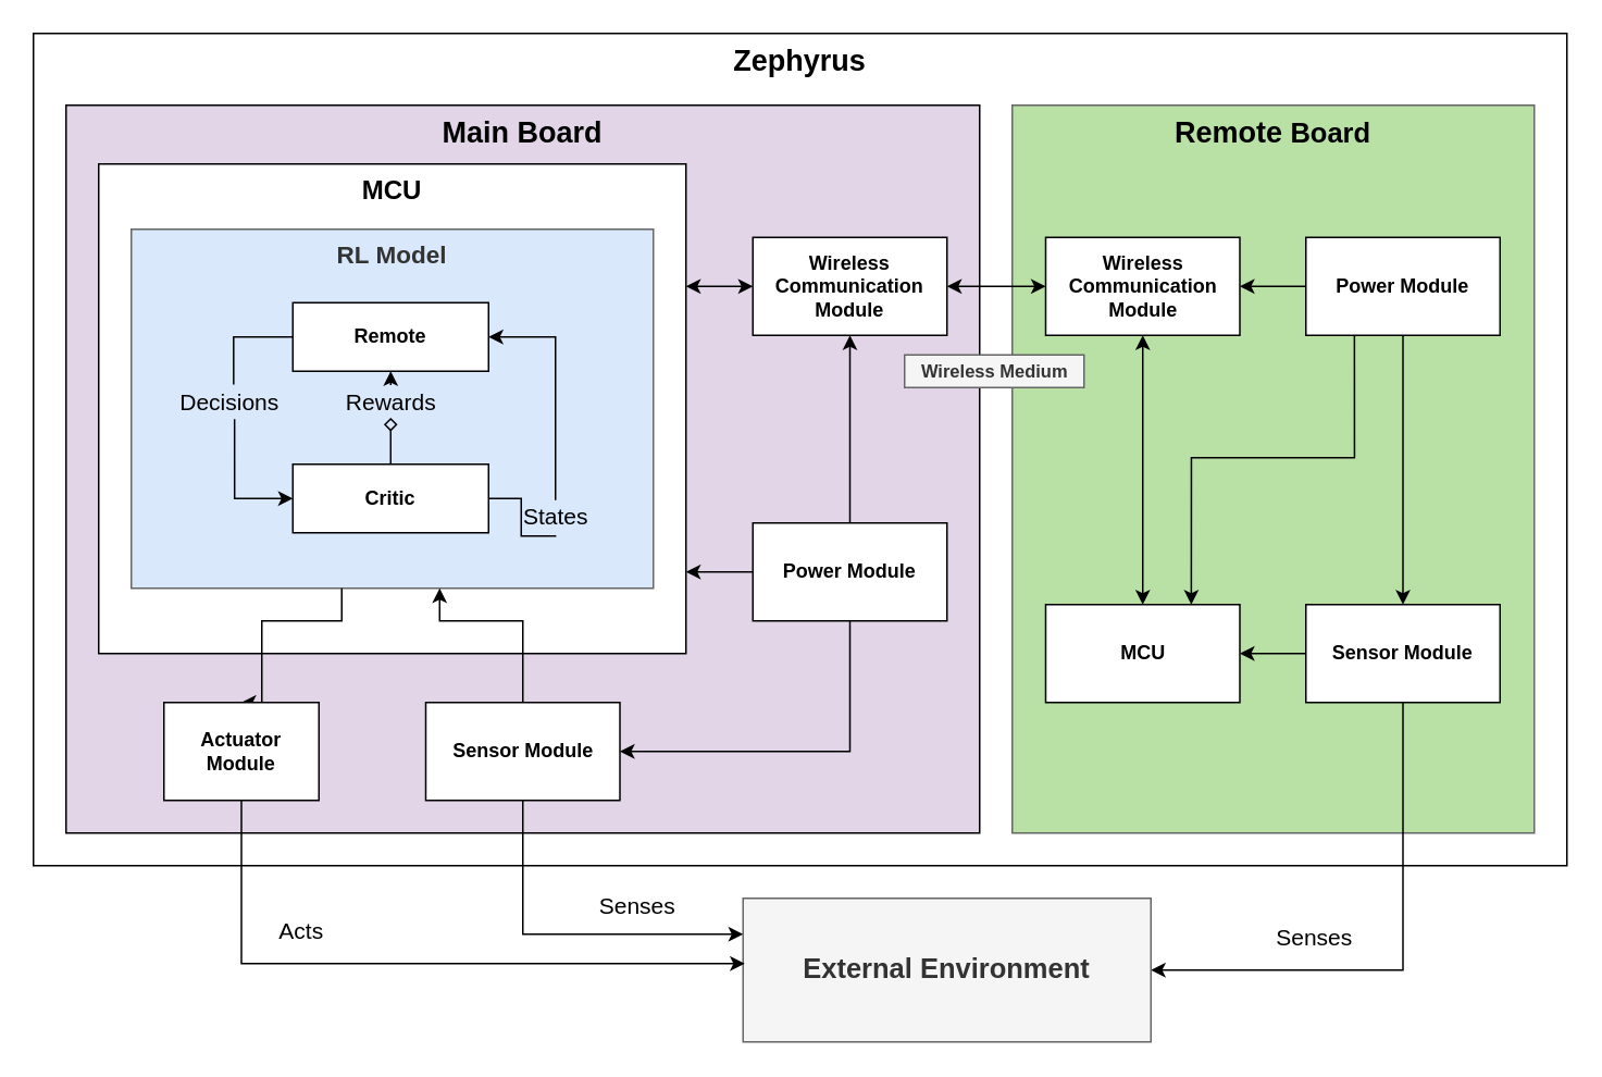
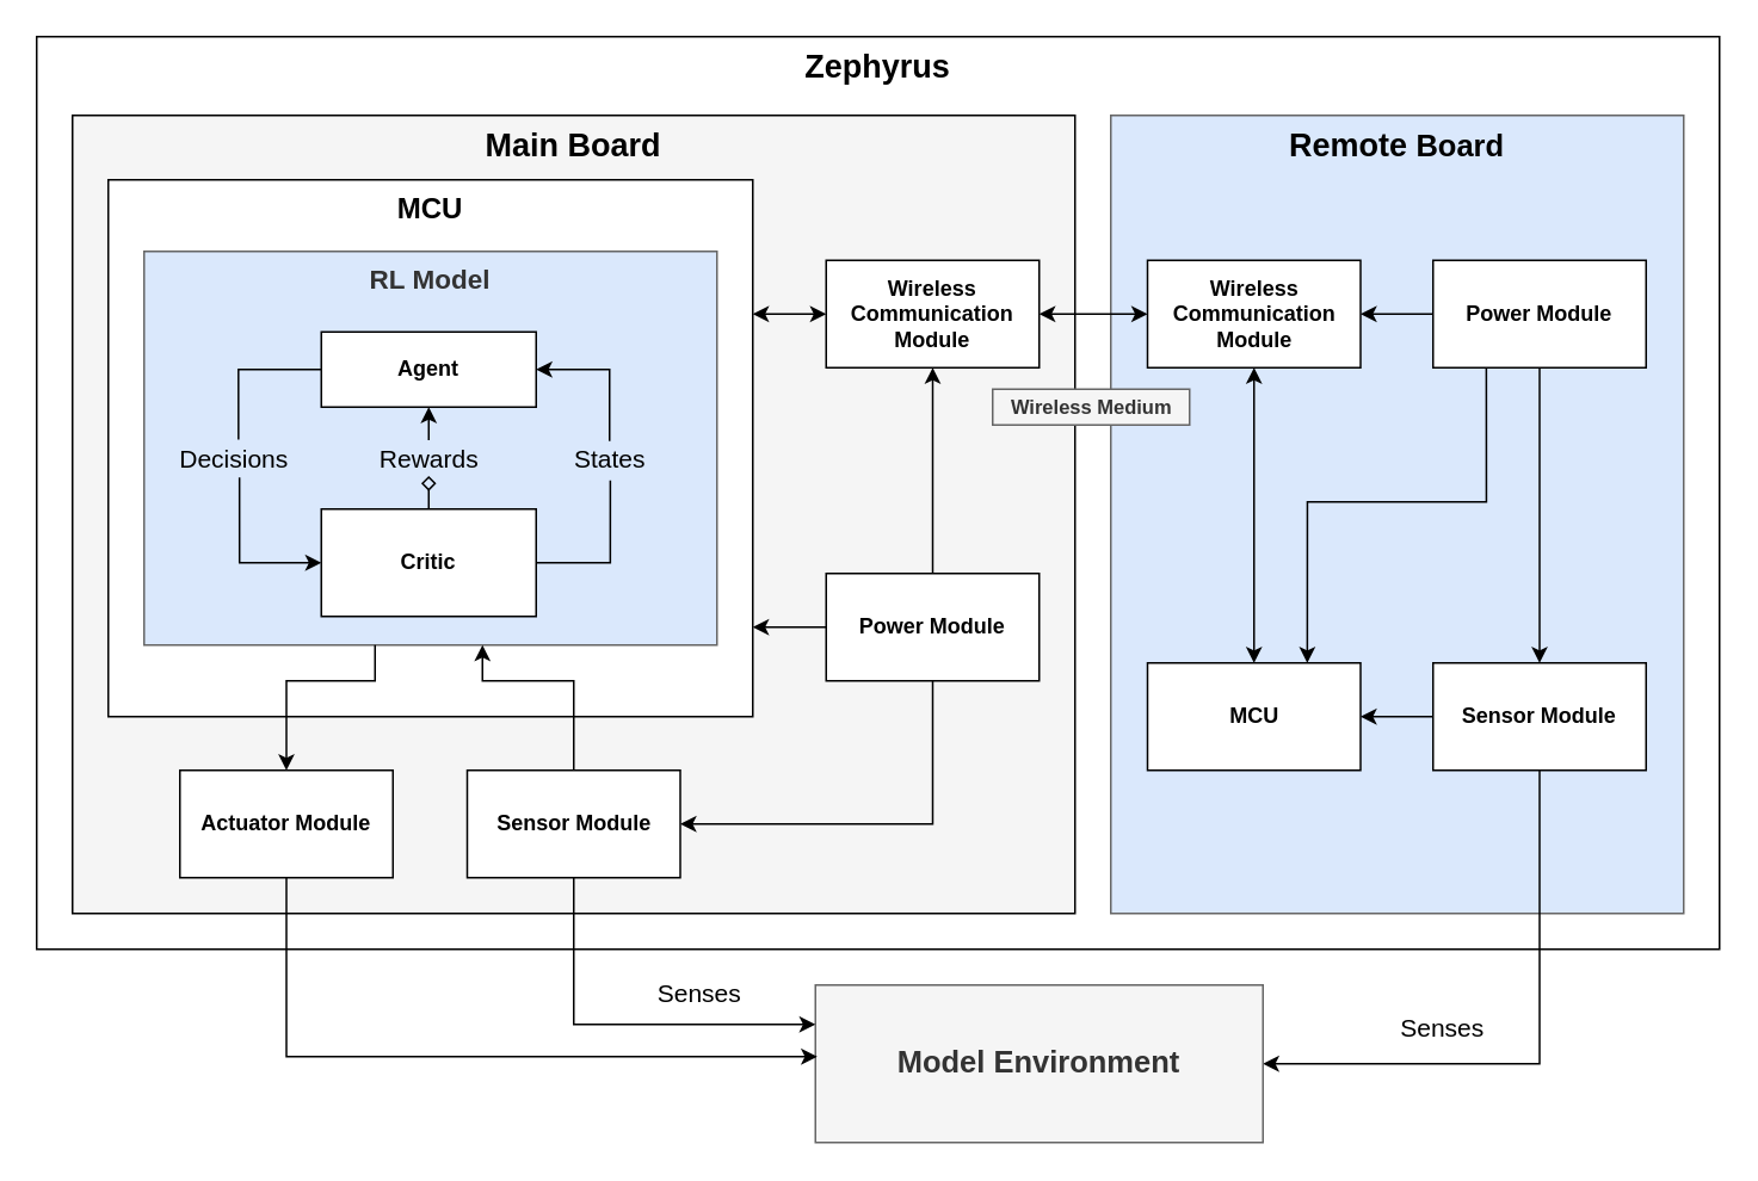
  <mxCell id="0" />
  <mxCell id="1" parent="0" />
  <mxCell id="2" value="&lt;b style=&quot;white-space: normal ; font-size: 18px&quot;&gt;Zephyrus&lt;/b&gt;" style="rounded=0;whiteSpace=wrap;html=1;verticalAlign=top;" vertex="1" parent="1"><mxGeometry x="20" y="20" width="940" height="510" as="geometry" /></mxCell>
- <mxCell id="3" value="&lt;b style=&quot;color: rgb(0 , 0 , 0) ; font-size: 18px ; white-space: normal&quot;&gt;Remote&amp;nbsp;&lt;/b&gt;&lt;b style=&quot;color: rgb(0 , 0 , 0) ; white-space: normal ; font-size: 17px&quot;&gt;Board&lt;/b&gt;" style="rounded=0;whiteSpace=wrap;html=1;fontColor=#333333;verticalAlign=top;fillColor=#B9E0A5;strokeColor=#666666;" vertex="1" parent="1"><mxGeometry x="620" y="64" width="320" height="446" as="geometry" /></mxCell>
- <mxCell id="4" value="&lt;font color=&quot;#000000&quot;&gt;&lt;span style=&quot;font-size: 18px&quot;&gt;&lt;b&gt;Main Board&lt;/b&gt;&lt;/span&gt;&lt;/font&gt;" style="rounded=0;whiteSpace=wrap;html=1;fillColor=#e1d5e7;strokeColor=#000000;verticalAlign=top;fontColor=#333333;" vertex="1" parent="1"><mxGeometry x="40" y="64" width="560" height="446" as="geometry" /></mxCell>
+ <mxCell id="3" value="&lt;b style=&quot;color: rgb(0 , 0 , 0) ; font-size: 18px ; white-space: normal&quot;&gt;Remote&amp;nbsp;&lt;/b&gt;&lt;b style=&quot;color: rgb(0 , 0 , 0) ; white-space: normal ; font-size: 17px&quot;&gt;Board&lt;/b&gt;" style="rounded=0;whiteSpace=wrap;html=1;fontColor=#333333;verticalAlign=top;fillColor=#dae8fc;strokeColor=#666666;" vertex="1" parent="1"><mxGeometry x="620" y="64" width="320" height="446" as="geometry" /></mxCell>
+ <mxCell id="4" value="&lt;font color=&quot;#000000&quot;&gt;&lt;span style=&quot;font-size: 18px&quot;&gt;&lt;b&gt;Main Board&lt;/b&gt;&lt;/span&gt;&lt;/font&gt;" style="rounded=0;whiteSpace=wrap;html=1;fillColor=#f5f5f5;strokeColor=#000000;verticalAlign=top;fontColor=#333333;" vertex="1" parent="1"><mxGeometry x="40" y="64" width="560" height="446" as="geometry" /></mxCell>
  <mxCell id="5" style="edgeStyle=orthogonalEdgeStyle;rounded=0;orthogonalLoop=1;jettySize=auto;html=1;entryX=0;entryY=0.5;entryDx=0;entryDy=0;startArrow=classic;startFill=1;endArrow=none;endFill=0;" edge="1" parent="1" source="6" target="39"><mxGeometry relative="1" as="geometry"><mxPoint x="420" y="172" as="sourcePoint" /><Array as="points"><mxPoint x="461" y="350" /></Array></mxGeometry></mxCell>
  <mxCell id="6" value="&lt;b&gt;&lt;font style=&quot;font-size: 16px&quot;&gt;MCU&lt;/font&gt;&lt;/b&gt;" style="rounded=0;whiteSpace=wrap;html=1;verticalAlign=top;" vertex="1" parent="1"><mxGeometry x="60" y="100" width="360" height="300" as="geometry" /></mxCell>
  <mxCell id="7" value="&lt;b&gt;&lt;font style=&quot;font-size: 15px&quot;&gt;RL Model&lt;/font&gt;&lt;/b&gt;" style="rounded=0;whiteSpace=wrap;html=1;verticalAlign=top;fillColor=#dae8fc;strokeColor=#666666;fontColor=#333333;" vertex="1" parent="1"><mxGeometry x="80" y="140" width="320" height="220" as="geometry" /></mxCell>
  <mxCell id="8" value="&lt;font style=&quot;font-size: 11px&quot;&gt;&lt;b&gt;Wireless Medium&lt;/b&gt;&lt;/font&gt;" style="text;html=1;align=center;verticalAlign=middle;resizable=0;points=[];;autosize=1;fillColor=#f5f5f5;strokeColor=#666666;fontColor=#333333;" vertex="1" parent="1"><mxGeometry x="554" y="217" width="110" height="20" as="geometry" /></mxCell>
  <mxCell id="9" style="edgeStyle=orthogonalEdgeStyle;rounded=0;orthogonalLoop=1;jettySize=auto;html=1;exitX=1;exitY=0.5;exitDx=0;exitDy=0;entryX=0.5;entryY=1;entryDx=0;entryDy=0;startArrow=classic;startFill=1;endArrow=none;endFill=0;" edge="1" parent="1" source="10" target="41"><mxGeometry relative="1" as="geometry" /></mxCell>
- <mxCell id="10" value="&lt;span style=&quot;font-size: 17px&quot;&gt;&lt;b&gt;External Environment&lt;/b&gt;&lt;/span&gt;" style="rounded=0;whiteSpace=wrap;html=1;fillColor=#f5f5f5;strokeColor=#666666;fontColor=#333333;" vertex="1" parent="1"><mxGeometry x="455" y="550" width="250" height="88" as="geometry" /></mxCell>
+ <mxCell id="10" value="&lt;span style=&quot;font-size: 17px&quot;&gt;&lt;b&gt;Model Environment&lt;/b&gt;&lt;/span&gt;" style="rounded=0;whiteSpace=wrap;html=1;fillColor=#f5f5f5;strokeColor=#666666;fontColor=#333333;" vertex="1" parent="1"><mxGeometry x="455" y="550" width="250" height="88" as="geometry" /></mxCell>
  <mxCell id="11" value="&lt;font style=&quot;font-size: 14px&quot;&gt;Senses&lt;/font&gt;" style="text;html=1;align=center;verticalAlign=middle;resizable=0;points=[];;autosize=1;" vertex="1" parent="1"><mxGeometry x="774.5" y="564" width="60" height="20" as="geometry" /></mxCell>
  <mxCell id="12" style="edgeStyle=orthogonalEdgeStyle;rounded=0;orthogonalLoop=1;jettySize=auto;html=1;exitX=0.5;exitY=0;exitDx=0;exitDy=0;entryX=0.5;entryY=1;entryDx=0;entryDy=0;startArrow=none;startFill=0;" edge="1" parent="1" source="20" target="16"><mxGeometry relative="1" as="geometry" /></mxCell>
  <mxCell id="13" style="edgeStyle=orthogonalEdgeStyle;rounded=0;orthogonalLoop=1;jettySize=auto;html=1;exitX=1;exitY=0.5;exitDx=0;exitDy=0;entryX=0.507;entryY=1.1;entryDx=0;entryDy=0;entryPerimeter=0;endArrow=none;endFill=0;" edge="1" parent="1" source="14" target="19"><mxGeometry relative="1" as="geometry" /></mxCell>
- <mxCell id="14" value="&lt;b&gt;Critic&lt;/b&gt;" style="rounded=0;whiteSpace=wrap;html=1;" vertex="1" parent="1"><mxGeometry x="179" y="284" width="120" height="42" as="geometry" /></mxCell>
+ <mxCell id="14" value="&lt;b&gt;Critic&lt;/b&gt;" style="rounded=0;whiteSpace=wrap;html=1;" vertex="1" parent="1"><mxGeometry x="179" y="284" width="120" height="60" as="geometry" /></mxCell>
  <mxCell id="15" style="edgeStyle=orthogonalEdgeStyle;rounded=0;orthogonalLoop=1;jettySize=auto;html=1;exitX=0.541;exitY=1.014;exitDx=0;exitDy=0;entryX=0;entryY=0.5;entryDx=0;entryDy=0;startArrow=none;startFill=0;exitPerimeter=0;" edge="1" parent="1" source="22" target="14"><mxGeometry relative="1" as="geometry" /></mxCell>
- <mxCell id="16" value="&lt;b&gt;Remote&lt;/b&gt;" style="rounded=0;whiteSpace=wrap;html=1;" vertex="1" parent="1"><mxGeometry x="179" y="185" width="120" height="42" as="geometry" /></mxCell>
- <mxCell id="17" value="&lt;font style=&quot;font-size: 14px&quot;&gt;Acts&lt;br&gt;&lt;/font&gt;" style="text;html=1;align=center;verticalAlign=middle;resizable=0;points=[];;autosize=1;" vertex="1" parent="1"><mxGeometry x="164" y="560" width="40" height="20" as="geometry" /></mxCell>
+ <mxCell id="16" value="&lt;b&gt;Agent&lt;/b&gt;" style="rounded=0;whiteSpace=wrap;html=1;" vertex="1" parent="1"><mxGeometry x="179" y="185" width="120" height="42" as="geometry" /></mxCell>
  <mxCell id="18" style="edgeStyle=orthogonalEdgeStyle;rounded=0;orthogonalLoop=1;jettySize=auto;html=1;entryX=1;entryY=0.5;entryDx=0;entryDy=0;" edge="1" parent="1" source="19" target="16"><mxGeometry relative="1" as="geometry"><Array as="points"><mxPoint x="340" y="206" /></Array></mxGeometry></mxCell>
- <mxCell id="19" value="&lt;font style=&quot;font-size: 14px&quot;&gt;States&lt;/font&gt;" style="text;html=1;align=center;verticalAlign=middle;resizable=0;points=[];;autosize=1;" vertex="1" parent="1"><mxGeometry x="310" y="306" width="60" height="20" as="geometry" /></mxCell>
- <mxCell id="20" value="&lt;span style=&quot;font-size: 14px&quot;&gt;Rewards&lt;/span&gt;" style="text;html=1;align=center;verticalAlign=middle;resizable=0;points=[];;autosize=1;" vertex="1" parent="1"><mxGeometry x="204" y="235.5" width="70" height="20" as="geometry" /></mxCell>
+ <mxCell id="19" value="&lt;font style=&quot;font-size: 14px&quot;&gt;States&lt;/font&gt;" style="text;html=1;align=center;verticalAlign=middle;resizable=0;points=[];;autosize=1;" vertex="1" parent="1"><mxGeometry x="310" y="246" width="60" height="20" as="geometry" /></mxCell>
+ <mxCell id="20" value="&lt;span style=&quot;font-size: 14px&quot;&gt;Rewards&lt;/span&gt;" style="text;html=1;align=center;verticalAlign=middle;resizable=0;points=[];;autosize=1;" vertex="1" parent="1"><mxGeometry x="204" y="245.5" width="70" height="20" as="geometry" /></mxCell>
  <mxCell id="21" style="edgeStyle=orthogonalEdgeStyle;rounded=0;orthogonalLoop=1;jettySize=auto;html=1;exitX=0.5;exitY=0;exitDx=0;exitDy=0;entryX=0.5;entryY=1;entryDx=0;entryDy=0;startArrow=none;startFill=0;endArrow=diamond;endFill=0;" edge="1" parent="1" source="14" target="20"><mxGeometry relative="1" as="geometry"><mxPoint x="239" y="284" as="sourcePoint" /><mxPoint x="239" y="228" as="targetPoint" /></mxGeometry></mxCell>
- <mxCell id="22" value="&lt;font style=&quot;font-size: 14px&quot;&gt;Decisions&lt;/font&gt;" style="text;html=1;align=center;verticalAlign=middle;resizable=0;points=[];;autosize=1;direction=east;" vertex="1" parent="1"><mxGeometry x="100" y="236" width="80" height="20" as="geometry" /></mxCell>
+ <mxCell id="22" value="&lt;font style=&quot;font-size: 14px&quot;&gt;Decisions&lt;/font&gt;" style="text;html=1;align=center;verticalAlign=middle;resizable=0;points=[];;autosize=1;direction=east;" vertex="1" parent="1"><mxGeometry x="90" y="246" width="80" height="20" as="geometry" /></mxCell>
  <mxCell id="23" style="edgeStyle=orthogonalEdgeStyle;rounded=0;orthogonalLoop=1;jettySize=auto;html=1;exitX=0;exitY=0.5;exitDx=0;exitDy=0;entryX=0.534;entryY=-0.043;entryDx=0;entryDy=0;startArrow=none;startFill=0;entryPerimeter=0;endArrow=none;endFill=0;" edge="1" parent="1" source="16" target="22"><mxGeometry relative="1" as="geometry"><mxPoint x="179.286" y="206.286" as="sourcePoint" /><mxPoint x="179.286" y="305.143" as="targetPoint" /></mxGeometry></mxCell>
  <mxCell id="24" style="edgeStyle=orthogonalEdgeStyle;rounded=0;orthogonalLoop=1;jettySize=auto;html=1;exitX=0.5;exitY=0;exitDx=0;exitDy=0;startArrow=classic;startFill=1;endArrow=none;endFill=0;" edge="1" parent="1" source="26"><mxGeometry relative="1" as="geometry"><mxPoint x="209" y="360" as="targetPoint" /><Array as="points"><mxPoint x="160" y="380" /><mxPoint x="209" y="380" /></Array></mxGeometry></mxCell>
  <mxCell id="25" style="edgeStyle=orthogonalEdgeStyle;rounded=0;orthogonalLoop=1;jettySize=auto;html=1;exitX=0.5;exitY=1;exitDx=0;exitDy=0;startArrow=none;startFill=0;endArrow=classic;endFill=1;" edge="1" parent="1" source="26"><mxGeometry relative="1" as="geometry"><Array as="points"><mxPoint x="238" y="590" /><mxPoint x="456" y="590" /></Array><mxPoint x="456" y="590" as="targetPoint" /></mxGeometry></mxCell>
- <mxCell id="26" value="&lt;b&gt;Actuator Module&lt;/b&gt;" style="rounded=0;whiteSpace=wrap;html=1;" vertex="1" parent="1"><mxGeometry x="100" y="430" width="95" height="60" as="geometry" /></mxCell>
+ <mxCell id="26" value="&lt;b&gt;Actuator Module&lt;/b&gt;" style="rounded=0;whiteSpace=wrap;html=1;" vertex="1" parent="1"><mxGeometry x="100" y="430" width="119" height="60" as="geometry" /></mxCell>
  <mxCell id="27" style="edgeStyle=orthogonalEdgeStyle;rounded=0;orthogonalLoop=1;jettySize=auto;html=1;exitX=0.75;exitY=0;exitDx=0;exitDy=0;startArrow=classic;startFill=1;endArrow=none;endFill=0;entryX=0.25;entryY=1;entryDx=0;entryDy=0;" edge="1" parent="1" source="29" target="36"><mxGeometry relative="1" as="geometry"><Array as="points"><mxPoint x="730" y="280" /><mxPoint x="830" y="280" /></Array></mxGeometry></mxCell>
  <mxCell id="28" style="edgeStyle=orthogonalEdgeStyle;rounded=0;orthogonalLoop=1;jettySize=auto;html=1;exitX=1;exitY=0.5;exitDx=0;exitDy=0;entryX=0;entryY=0.5;entryDx=0;entryDy=0;startArrow=classic;startFill=1;endArrow=none;endFill=0;" edge="1" parent="1" source="29" target="41"><mxGeometry relative="1" as="geometry" /></mxCell>
  <mxCell id="29" value="&lt;b&gt;&lt;font style=&quot;font-size: 12px&quot;&gt;MCU&lt;/font&gt;&lt;/b&gt;" style="rounded=0;whiteSpace=wrap;html=1;" vertex="1" parent="1"><mxGeometry x="640.5" y="370" width="119" height="60" as="geometry" /></mxCell>
  <mxCell id="30" value="&lt;b&gt;Wireless Communication Module&lt;/b&gt;" style="rounded=0;whiteSpace=wrap;html=1;" vertex="1" parent="1"><mxGeometry x="640.5" y="145" width="119" height="60" as="geometry" /></mxCell>
  <mxCell id="31" style="edgeStyle=orthogonalEdgeStyle;rounded=0;orthogonalLoop=1;jettySize=auto;html=1;exitX=0.5;exitY=0;exitDx=0;exitDy=0;entryX=0.5;entryY=1;entryDx=0;entryDy=0;startArrow=classic;startFill=1;endArrow=classic;endFill=1;" edge="1" parent="1" source="29" target="30"><mxGeometry relative="1" as="geometry"><mxPoint x="689.5" y="315.5" as="sourcePoint" /></mxGeometry></mxCell>
  <mxCell id="32" style="edgeStyle=orthogonalEdgeStyle;rounded=0;orthogonalLoop=1;jettySize=auto;html=1;exitX=0;exitY=0.5;exitDx=0;exitDy=0;entryX=1;entryY=0.25;entryDx=0;entryDy=0;startArrow=classic;startFill=1;endArrow=classic;endFill=1;" edge="1" parent="1" source="34" target="6"><mxGeometry relative="1" as="geometry" /></mxCell>
  <mxCell id="33" style="edgeStyle=orthogonalEdgeStyle;rounded=0;orthogonalLoop=1;jettySize=auto;html=1;exitX=1;exitY=0.5;exitDx=0;exitDy=0;entryX=0;entryY=0.5;entryDx=0;entryDy=0;startArrow=classic;startFill=1;" edge="1" parent="1" source="34" target="30"><mxGeometry relative="1" as="geometry" /></mxCell>
  <mxCell id="34" value="&lt;b&gt;Wireless Communication Module&lt;/b&gt;" style="rounded=0;whiteSpace=wrap;html=1;" vertex="1" parent="1"><mxGeometry x="461" y="145" width="119" height="60" as="geometry" /></mxCell>
  <mxCell id="35" style="edgeStyle=orthogonalEdgeStyle;rounded=0;orthogonalLoop=1;jettySize=auto;html=1;exitX=0;exitY=0.5;exitDx=0;exitDy=0;entryX=1;entryY=0.5;entryDx=0;entryDy=0;startArrow=none;startFill=0;endArrow=classic;endFill=1;" edge="1" parent="1" source="36" target="30"><mxGeometry relative="1" as="geometry" /></mxCell>
  <mxCell id="36" value="&lt;b&gt;Power Module&lt;/b&gt;" style="rounded=0;whiteSpace=wrap;html=1;" vertex="1" parent="1"><mxGeometry x="800" y="145" width="119" height="60" as="geometry" /></mxCell>
  <mxCell id="37" style="edgeStyle=orthogonalEdgeStyle;rounded=0;orthogonalLoop=1;jettySize=auto;html=1;startArrow=none;startFill=0;endArrow=classic;endFill=1;" edge="1" parent="1" source="39" target="34"><mxGeometry relative="1" as="geometry" /></mxCell>
  <mxCell id="38" style="edgeStyle=orthogonalEdgeStyle;rounded=0;orthogonalLoop=1;jettySize=auto;html=1;entryX=1;entryY=0.5;entryDx=0;entryDy=0;startArrow=none;startFill=0;endArrow=classic;endFill=1;" edge="1" parent="1" source="39" target="43"><mxGeometry relative="1" as="geometry"><Array as="points"><mxPoint x="520" y="460" /></Array></mxGeometry></mxCell>
  <mxCell id="39" value="&lt;b&gt;Power Module&lt;/b&gt;" style="rounded=0;whiteSpace=wrap;html=1;" vertex="1" parent="1"><mxGeometry x="461" y="320" width="119" height="60" as="geometry" /></mxCell>
  <mxCell id="40" style="edgeStyle=orthogonalEdgeStyle;rounded=0;orthogonalLoop=1;jettySize=auto;html=1;exitX=0.5;exitY=0;exitDx=0;exitDy=0;entryX=0.5;entryY=1;entryDx=0;entryDy=0;startArrow=classic;startFill=1;endArrow=none;endFill=0;" edge="1" parent="1" source="41" target="36"><mxGeometry relative="1" as="geometry" /></mxCell>
  <mxCell id="41" value="&lt;b&gt;Sensor Module&lt;/b&gt;" style="rounded=0;whiteSpace=wrap;html=1;" vertex="1" parent="1"><mxGeometry x="800" y="370" width="119" height="60" as="geometry" /></mxCell>
  <mxCell id="42" style="edgeStyle=orthogonalEdgeStyle;rounded=0;orthogonalLoop=1;jettySize=auto;html=1;exitX=0.5;exitY=1;exitDx=0;exitDy=0;entryX=0;entryY=0.25;entryDx=0;entryDy=0;startArrow=none;startFill=0;endArrow=classic;endFill=1;" edge="1" parent="1" source="43" target="10"><mxGeometry relative="1" as="geometry" /></mxCell>
  <mxCell id="43" value="&lt;b&gt;Sensor Module&lt;/b&gt;" style="rounded=0;whiteSpace=wrap;html=1;" vertex="1" parent="1"><mxGeometry x="260.5" y="430" width="119" height="60" as="geometry" /></mxCell>
  <mxCell id="44" value="" style="endArrow=classic;html=1;startArrow=none;startFill=0;edgeStyle=orthogonalEdgeStyle;rounded=0;" edge="1" parent="1"><mxGeometry width="50" height="50" relative="1" as="geometry"><mxPoint x="320" y="430" as="sourcePoint" /><mxPoint x="269" y="360" as="targetPoint" /><Array as="points"><mxPoint x="320" y="380" /><mxPoint x="269" y="380" /></Array></mxGeometry></mxCell>
  <mxCell id="45" value="&lt;font style=&quot;font-size: 14px&quot;&gt;Senses&lt;/font&gt;" style="text;html=1;align=center;verticalAlign=middle;resizable=0;points=[];;autosize=1;" vertex="1" parent="1"><mxGeometry x="360" y="545" width="60" height="20" as="geometry" /></mxCell>
